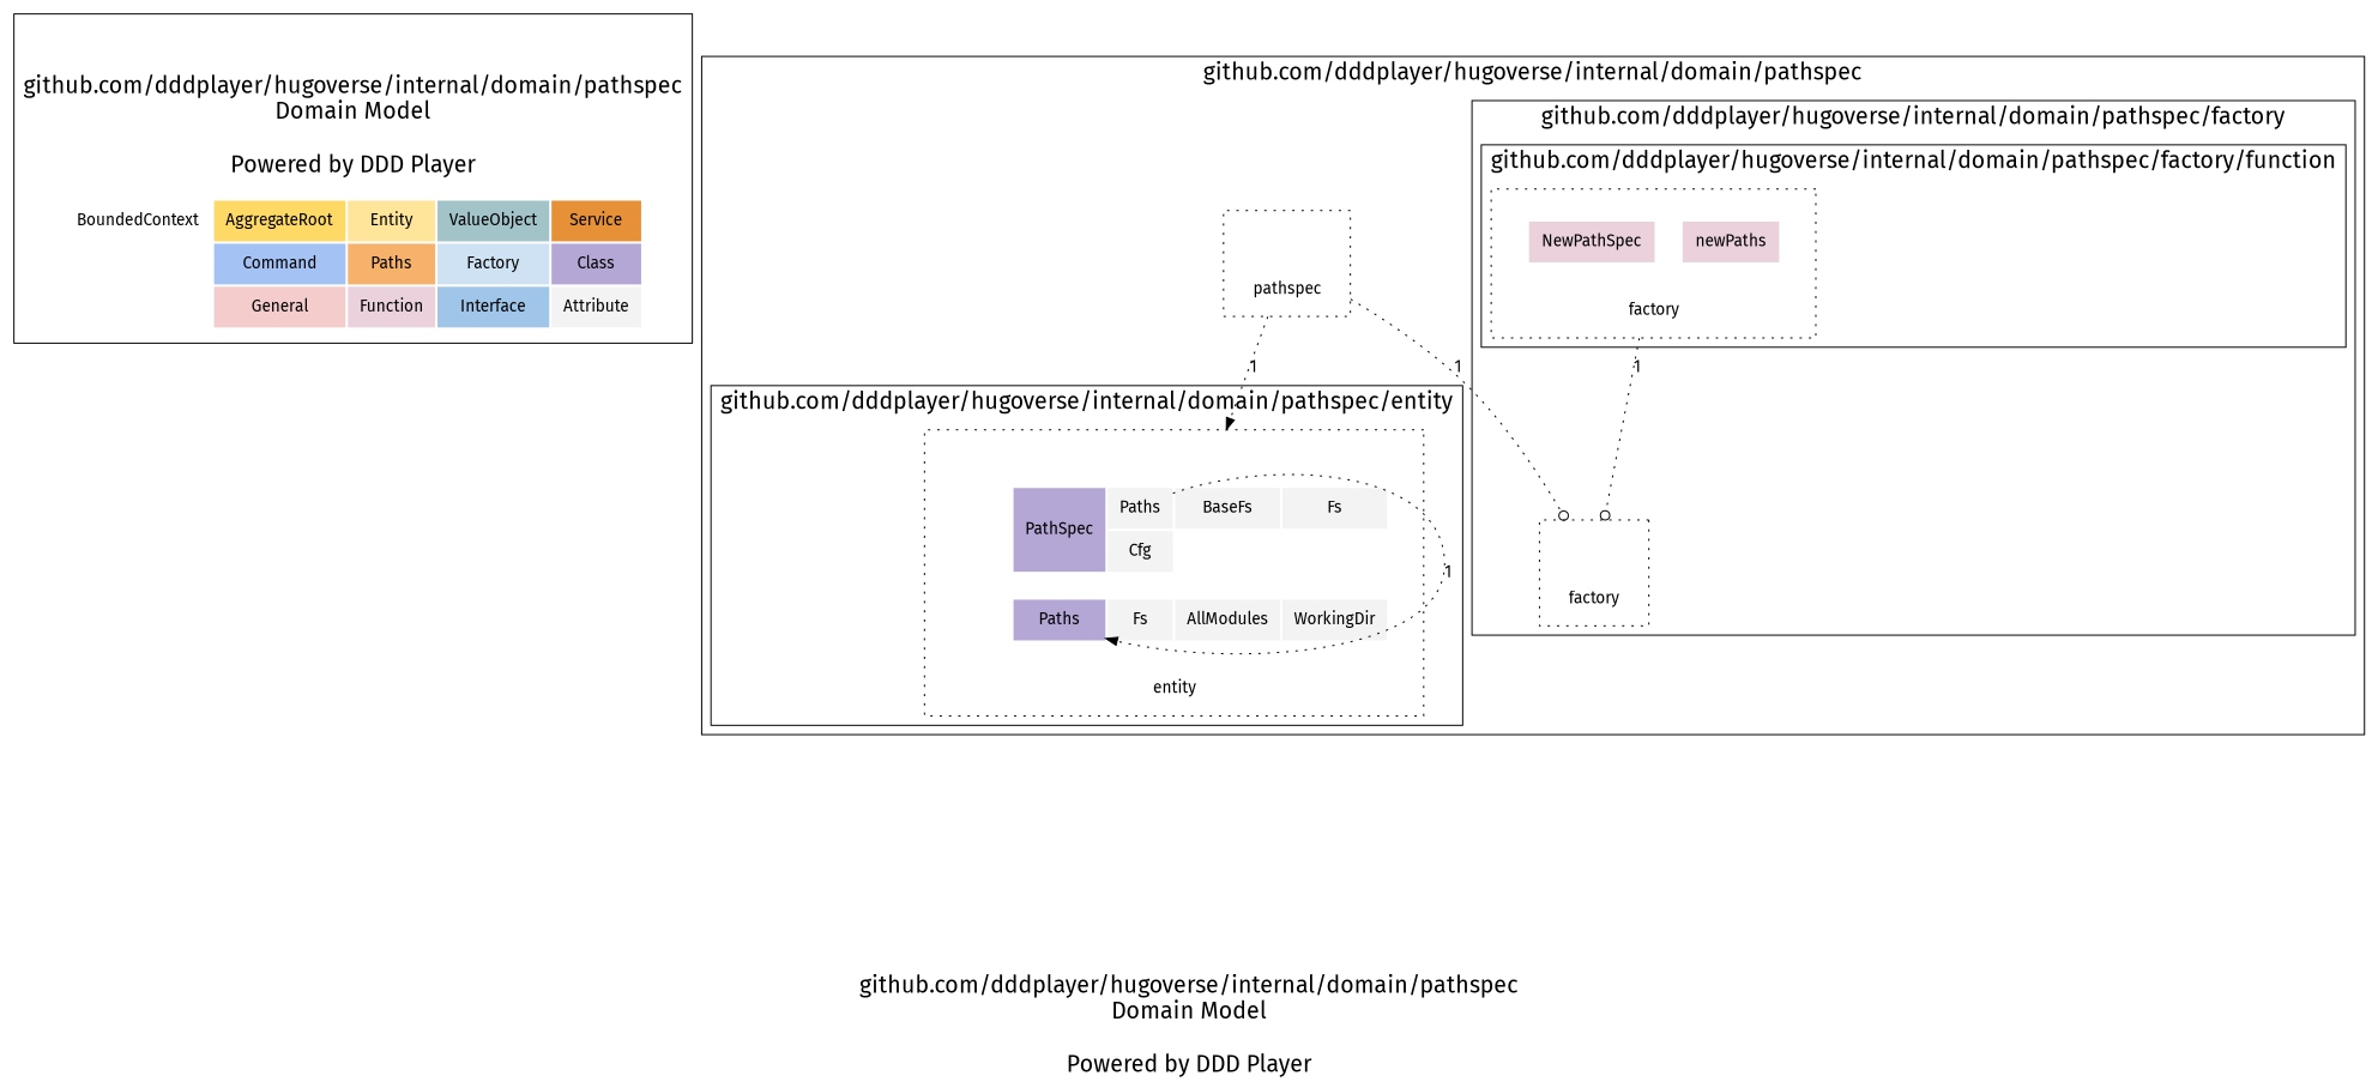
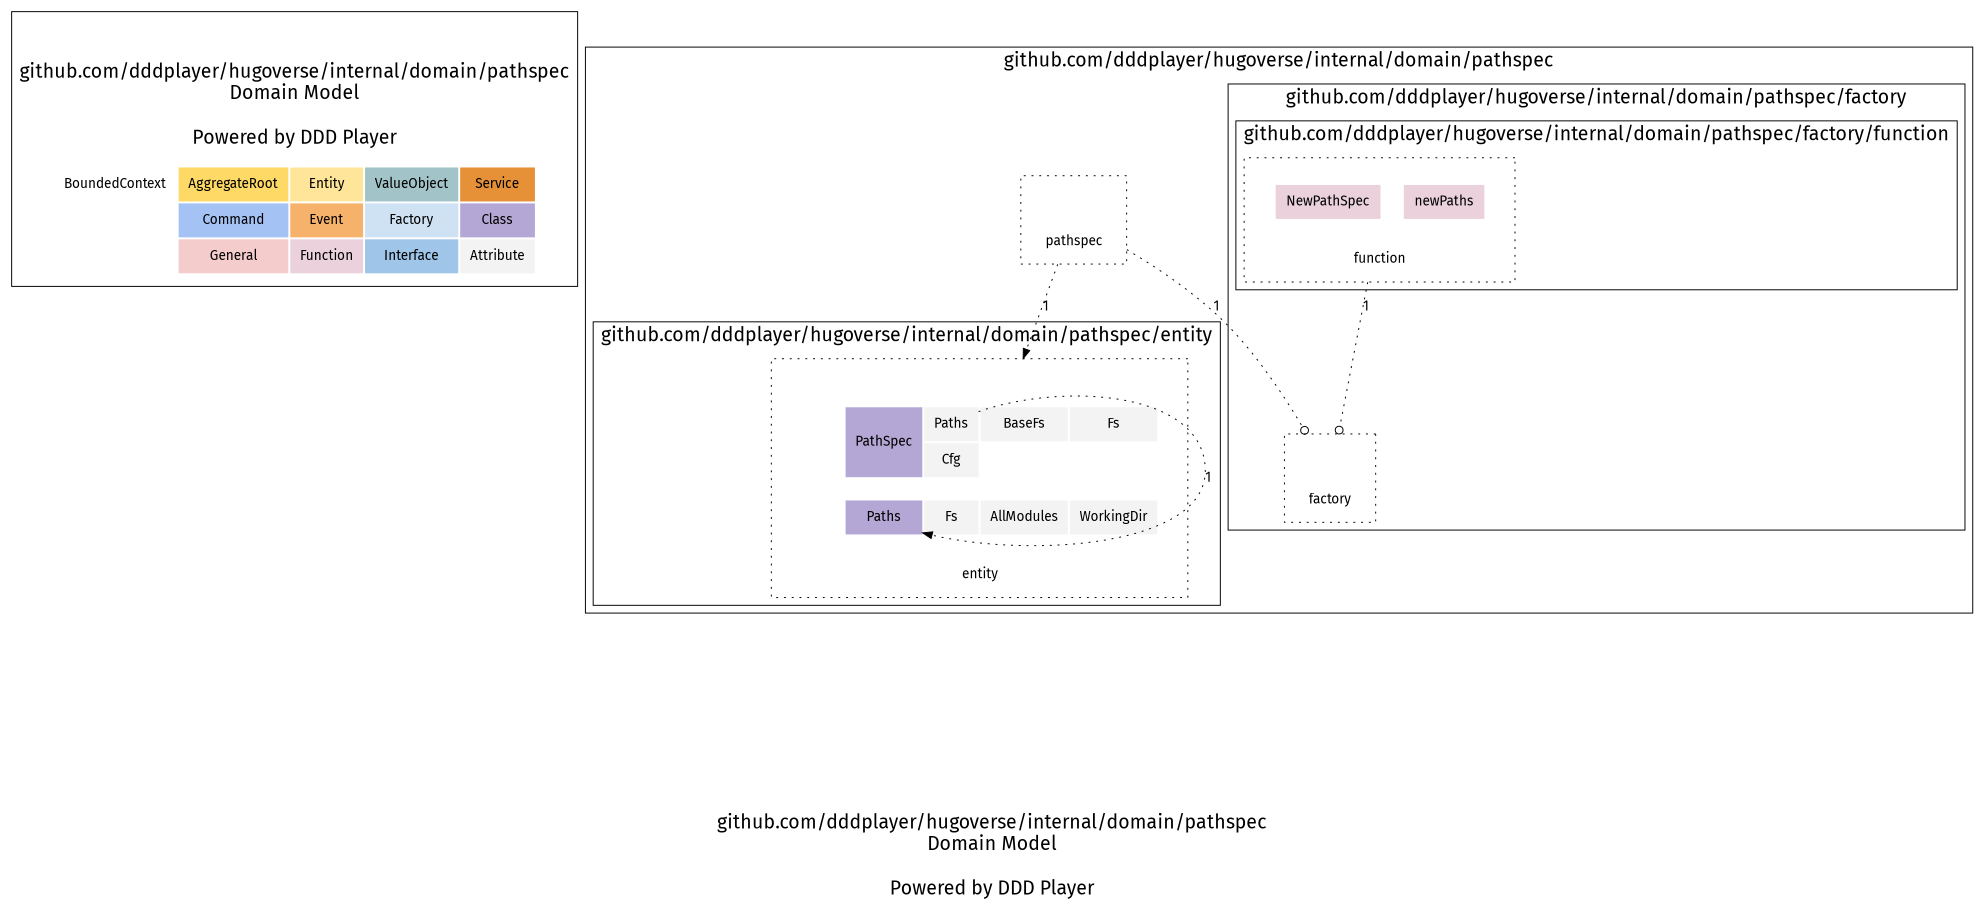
  digraph {
    fontname="Fira Sans"
    fontsize=20
    label="\n\ngithub.com/dddplayer/hugoverse/internal/domain/pathspec\nDomain Model\n\nPowered by DDD Player"
    node [fontname="Fira Sans" shape=rect style=dotted]
    edge [arrowhead=normal fontname="Fira Sans" style=dotted]
-   n1 [color=white label=<         <table border="0" cellpadding="10"> 		<tr> 			<td bgcolor="#ffffff00" rowspan="1" colspan="1">BoundedContext</td> 			<td bgcolor="#ffd966ff" rowspan="1" colspan="1">AggregateRoot</td> 			<td bgcolor="#ffe599ff" rowspan="1" colspan="1">Entity</td> 			<td bgcolor="#a2c4c9ff" rowspan="1" colspan="1">ValueObject</td> 			<td bgcolor="#e69138ff" rowspan="1" colspan="1">Service</td> 		</tr> 		<tr> 			<td bgcolor="white" rowspan="1" colspan="1"></td> 			<td bgcolor="#a4c2f4ff" rowspan="1" colspan="1">Command</td> 			<td bgcolor="#f6b26bff" rowspan="1" colspan="1">Paths</td> 			<td bgcolor="#cfe2f3ff" rowspan="1" colspan="1">Factory</td> 			<td bgcolor="#b4a7d6ff" rowspan="1" colspan="1">Class</td> 			 		</tr> 		<tr> 			<td bgcolor="white" rowspan="1" colspan="1"></td> 			<td bgcolor="#f4ccccff" rowspan="1" colspan="1">General</td> 			<td bgcolor="#ead1dcff" rowspan="1" colspan="1">Function</td> 			<td bgcolor="#9fc5e8ff" rowspan="1" colspan="1">Interface</td> 			<td bgcolor="#f3f3f3ff" rowspan="1" colspan="1">Attribute</td> 		</tr>         </table>         >]
+   n1 [color=white label=<         <table border="0" cellpadding="10"> 		<tr> 			<td bgcolor="#ffffff00" rowspan="1" colspan="1">BoundedContext</td> 			<td bgcolor="#ffd966ff" rowspan="1" colspan="1">AggregateRoot</td> 			<td bgcolor="#ffe599ff" rowspan="1" colspan="1">Entity</td> 			<td bgcolor="#a2c4c9ff" rowspan="1" colspan="1">ValueObject</td> 			<td bgcolor="#e69138ff" rowspan="1" colspan="1">Service</td> 		</tr> 		<tr> 			<td bgcolor="white" rowspan="1" colspan="1"></td> 			<td bgcolor="#a4c2f4ff" rowspan="1" colspan="1">Command</td> 			<td bgcolor="#f6b26bff" rowspan="1" colspan="1">Event</td> 			<td bgcolor="#cfe2f3ff" rowspan="1" colspan="1">Factory</td> 			<td bgcolor="#b4a7d6ff" rowspan="1" colspan="1">Class</td> 			 		</tr> 		<tr> 			<td bgcolor="white" rowspan="1" colspan="1"></td> 			<td bgcolor="#f4ccccff" rowspan="1" colspan="1">General</td> 			<td bgcolor="#ead1dcff" rowspan="1" colspan="1">Function</td> 			<td bgcolor="#9fc5e8ff" rowspan="1" colspan="1">Interface</td> 			<td bgcolor="#f3f3f3ff" rowspan="1" colspan="1">Attribute</td> 		</tr>         </table>         >]
    n2 [label=<         <table border="0" cellpadding="10"> 			 				<tr> 		 			<td port="first_blank_row" bgcolor="white" rowspan="1" colspan="1"></td> 	</tr> 				<tr> 		 			<td port="" bgcolor="white" rowspan="1" colspan="1"></td> 	</tr> 				<tr> 		 			<td port="" bgcolor="white" rowspan="1" colspan="1"></td> 			<td port="" bgcolor="white" rowspan="1" colspan="1"></td> 			<td port="" bgcolor="white" rowspan="1" colspan="1"></td> 			<td port="dcdTe9o" bgcolor="#b4a7d6ff" rowspan="2" colspan="1">PathSpec</td> 			<td port="dc2Dp95" bgcolor="#f3f3f3ff" rowspan="1" colspan="1">Paths</td> 			<td port="dcVRE7f" bgcolor="#f3f3f3ff" rowspan="1" colspan="1">BaseFs</td> 			<td port="ddbsFew" bgcolor="#f3f3f3ff" rowspan="1" colspan="1">Fs</td> 			<td port="" bgcolor="white" rowspan="1" colspan="1"></td> 	</tr> 				<tr> 		 			<td port="" bgcolor="white" rowspan="1" colspan="1"></td> 			<td port="" bgcolor="white" rowspan="1" colspan="1"></td> 			<td port="" bgcolor="white" rowspan="1" colspan="1"></td> 			<td port="dbPHT4r" bgcolor="#f3f3f3ff" rowspan="1" colspan="1">Cfg</td> 			<td port="" bgcolor="white" rowspan="1" colspan="1"></td> 			<td port="" bgcolor="white" rowspan="1" colspan="1"></td> 			<td port="" bgcolor="white" rowspan="1" colspan="1"></td> 	</tr> 				<tr> 		 			<td port="" bgcolor="white" rowspan="1" colspan="1"></td> 	</tr> 				<tr> 		 			<td port="" bgcolor="white" rowspan="1" colspan="1"></td> 			<td port="" bgcolor="white" rowspan="1" colspan="1"></td> 			<td port="" bgcolor="white" rowspan="1" colspan="1"></td> 			<td port="dcC5dX2" bgcolor="#b4a7d6ff" rowspan="1" colspan="1">Paths</td> 			<td port="dCKZ0" bgcolor="#f3f3f3ff" rowspan="1" colspan="1">Fs</td> 			<td port="ddkotw9" bgcolor="#f3f3f3ff" rowspan="1" colspan="1">AllModules</td> 			<td port="ddFb0A7" bgcolor="#f3f3f3ff" rowspan="1" colspan="1">WorkingDir</td> 			<td port="" bgcolor="white" rowspan="1" colspan="1"></td> 	</tr> 				<tr> 		 			<td port="" bgcolor="white" rowspan="1" colspan="1"></td> 	</tr> 				<tr> 		 			<td port="" bgcolor="white" rowspan="1" colspan="8">entity</td> 	</tr>         </table>         >]
-   n3 [label=<         <table border="0" cellpadding="10"> 			 				<tr> 		 			<td port="first_blank_row" bgcolor="white" rowspan="1" colspan="1"></td> 	</tr> 				<tr> 		 			<td port="" bgcolor="white" rowspan="1" colspan="1"></td> 			<td port="dIrEGN" bgcolor="#ead1dcff" rowspan="1" colspan="2">NewPathSpec</td> 			<td port="" bgcolor="white" rowspan="1" colspan="1"></td> 			<td port="dbnrmrF" bgcolor="#ead1dcff" rowspan="1" colspan="2">newPaths</td> 			<td port="" bgcolor="white" rowspan="1" colspan="1"></td> 	</tr> 				<tr> 		 			<td port="" bgcolor="white" rowspan="1" colspan="1"></td> 	</tr> 				<tr> 		 			<td port="" bgcolor="white" rowspan="1" colspan="7">factory</td> 	</tr>         </table>         >]
+   n3 [label=<         <table border="0" cellpadding="10"> 			 				<tr> 		 			<td port="first_blank_row" bgcolor="white" rowspan="1" colspan="1"></td> 	</tr> 				<tr> 		 			<td port="" bgcolor="white" rowspan="1" colspan="1"></td> 			<td port="dIrEGN" bgcolor="#ead1dcff" rowspan="1" colspan="2">NewPathSpec</td> 			<td port="" bgcolor="white" rowspan="1" colspan="1"></td> 			<td port="dbnrmrF" bgcolor="#ead1dcff" rowspan="1" colspan="2">newPaths</td> 			<td port="" bgcolor="white" rowspan="1" colspan="1"></td> 	</tr> 				<tr> 		 			<td port="" bgcolor="white" rowspan="1" colspan="1"></td> 	</tr> 				<tr> 		 			<td port="" bgcolor="white" rowspan="1" colspan="7">function</td> 	</tr>         </table>         >]
    n4 [label=<         <table border="0" cellpadding="10"> 			 				<tr> 		 			<td port="first_blank_row" bgcolor="white" rowspan="1" colspan="1"></td> 	</tr> 				<tr> 		 			<td port="" bgcolor="white" rowspan="1" colspan="1"></td> 	</tr> 				<tr> 		 			<td port="" bgcolor="white" rowspan="1" colspan="6">factory</td> 	</tr>         </table>         >]
    n5 [label=<         <table border="0" cellpadding="10"> 			 				<tr> 		 			<td port="first_blank_row" bgcolor="white" rowspan="1" colspan="1"></td> 	</tr> 				<tr> 		 			<td port="" bgcolor="white" rowspan="1" colspan="1"></td> 	</tr> 				<tr> 		 			<td port="" bgcolor="white" rowspan="1" colspan="6">pathspec</td> 	</tr>         </table>         >]
    subgraph cluster_1 {
      n1
    }
    subgraph cluster_2 {
      label="github.com/dddplayer/hugoverse/internal/domain/pathspec"
      n5
      subgraph cluster_3 {
        label="github.com/dddplayer/hugoverse/internal/domain/pathspec/entity"
        n2
      }
      subgraph cluster_4 {
        label="github.com/dddplayer/hugoverse/internal/domain/pathspec/factory"
        n4
        subgraph cluster_5 {
          label="github.com/dddplayer/hugoverse/internal/domain/pathspec/factory/function"
          n3
        }
      }
    }
    subgraph cluster_6 {
      label="github.com/dddplayer/hugoverse/internal/domain/pathspec/entity"
    }
    subgraph cluster_7 {
      label="github.com/dddplayer/hugoverse/internal/domain/pathspec/factory"
      subgraph cluster_8 {
        label="github.com/dddplayer/hugoverse/internal/domain/pathspec/factory/function"
      }
    }
    n2 -> n2 [headport=dcC5dX2 label=1 tailport=dc2Dp95]
    n3 -> n4 [arrowhead=odot label=1]
    n5 -> n2 [label=1]
    n5 -> n4 [arrowhead=odot label=1]
  }
